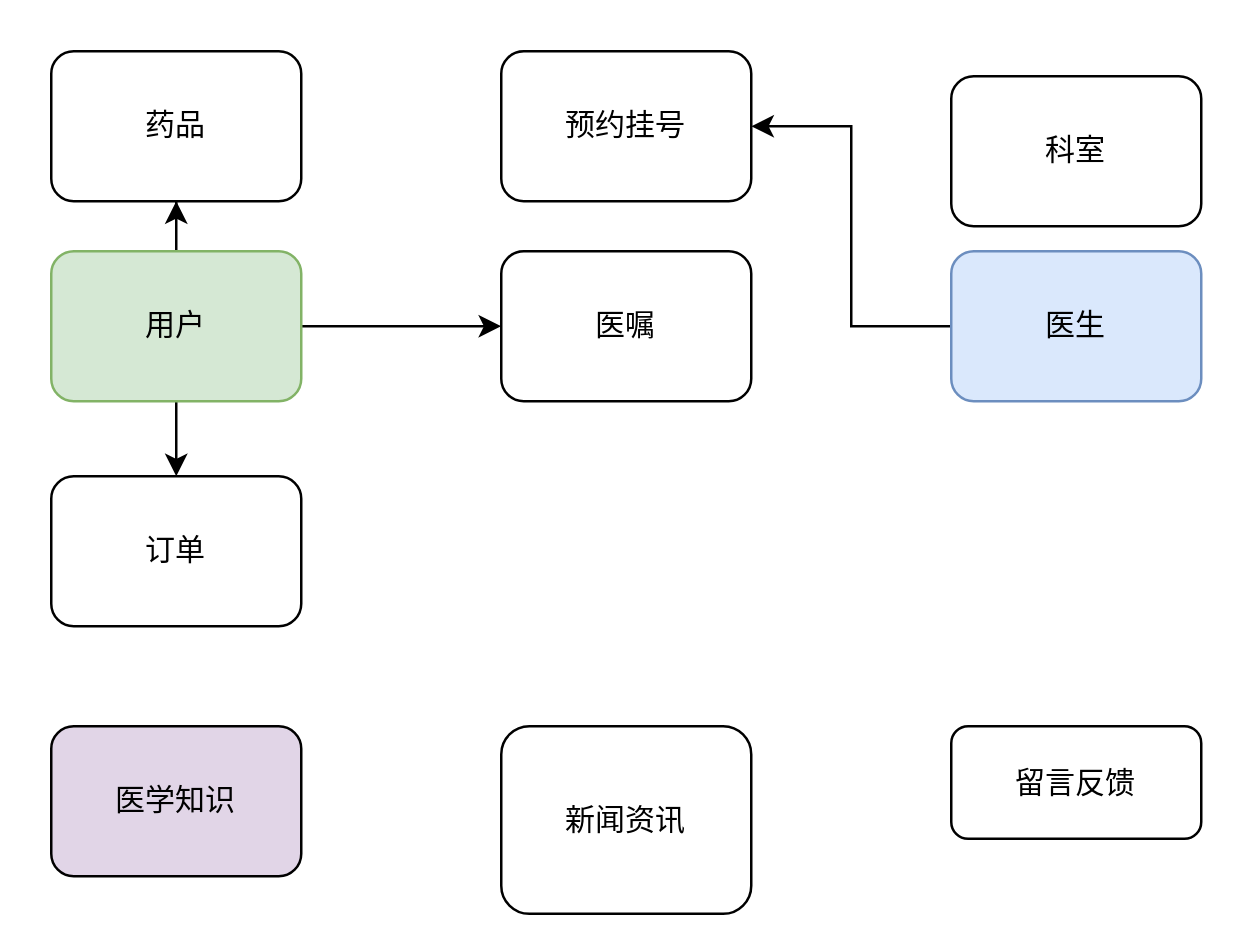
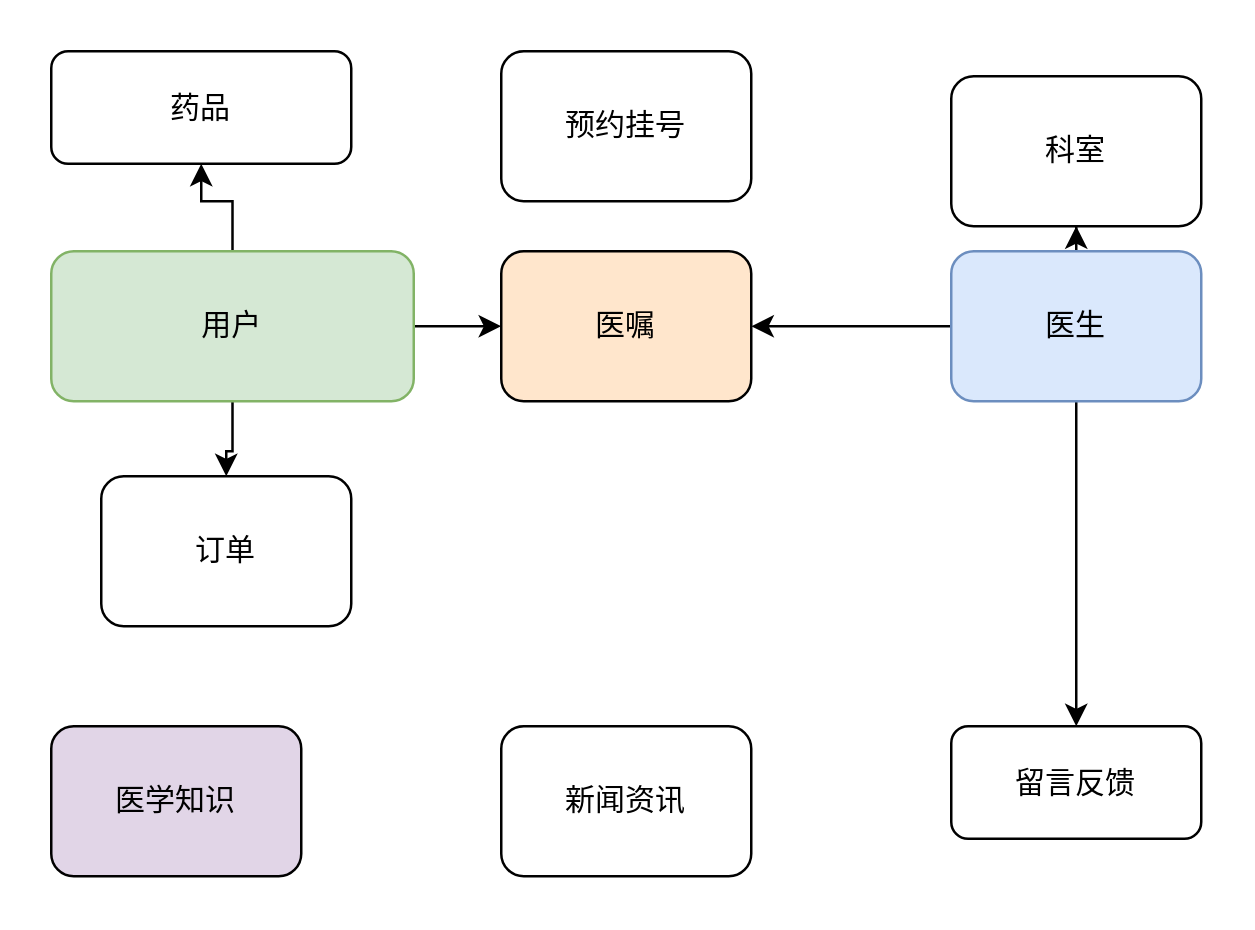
  <mxCell id="0" />
  <mxCell id="1" parent="0" />
  <mxCell id="2" value="" style="edgeStyle=orthogonalEdgeStyle;rounded=0;orthogonalLoop=1;jettySize=auto;html=1;" parent="1" source="5" target="10" edge="1"><mxGeometry relative="1" as="geometry" /></mxCell>
  <mxCell id="3" value="" style="edgeStyle=orthogonalEdgeStyle;rounded=0;orthogonalLoop=1;jettySize=auto;html=1;" parent="1" source="5" target="11" edge="1"><mxGeometry relative="1" as="geometry" /></mxCell>
  <mxCell id="4" style="edgeStyle=orthogonalEdgeStyle;rounded=0;orthogonalLoop=1;jettySize=auto;html=1;entryX=0;entryY=0.5;entryDx=0;entryDy=0;" parent="1" source="5" target="17" edge="1"><mxGeometry relative="1" as="geometry" /></mxCell>
- <mxCell id="5" value="用户" style="rounded=1;whiteSpace=wrap;html=1;fillColor=#d5e8d4;strokeColor=#82b366;" parent="1" vertex="1"><mxGeometry x="20" y="100" width="100" height="60" as="geometry" /></mxCell>
- <mxCell id="7" style="edgeStyle=orthogonalEdgeStyle;rounded=0;orthogonalLoop=1;jettySize=auto;html=1;entryX=1;entryY=0.5;entryDx=0;entryDy=0;" parent="1" source="9" target="16" edge="1"><mxGeometry relative="1" as="geometry" /></mxCell>
+ <mxCell id="5" value="用户" style="rounded=1;whiteSpace=wrap;html=1;fillColor=#d5e8d4;strokeColor=#82b366;" parent="1" vertex="1"><mxGeometry x="20" y="100" width="145" height="60" as="geometry" /></mxCell>
+ <mxCell id="6" style="edgeStyle=orthogonalEdgeStyle;rounded=0;orthogonalLoop=1;jettySize=auto;html=1;entryX=1;entryY=0.5;entryDx=0;entryDy=0;" parent="1" source="9" target="17" edge="1"><mxGeometry relative="1" as="geometry" /></mxCell>
+ <mxCell id="7" style="edgeStyle=orthogonalEdgeStyle;rounded=0;orthogonalLoop=1;jettySize=auto;html=1;" parent="1" source="9" target="15" edge="1"><mxGeometry relative="1" as="geometry" /></mxCell>
+ <mxCell id="8" value="" style="edgeStyle=orthogonalEdgeStyle;rounded=0;orthogonalLoop=1;jettySize=auto;html=1;" edge="1" parent="1" source="9" target="12"><mxGeometry relative="1" as="geometry" /></mxCell>
  <mxCell id="9" value="医生" style="rounded=1;whiteSpace=wrap;html=1;fillColor=#dae8fc;strokeColor=#6c8ebf;" parent="1" vertex="1"><mxGeometry x="380" y="100" width="100" height="60" as="geometry" /></mxCell>
- <mxCell id="10" value="药品" style="rounded=1;whiteSpace=wrap;html=1;" parent="1" vertex="1"><mxGeometry x="20" y="20" width="100" height="60" as="geometry" /></mxCell>
- <mxCell id="11" value="订单" style="rounded=1;whiteSpace=wrap;html=1;" parent="1" vertex="1"><mxGeometry x="20" y="190" width="100" height="60" as="geometry" /></mxCell>
+ <mxCell id="10" value="药品" style="rounded=1;whiteSpace=wrap;html=1;" parent="1" vertex="1"><mxGeometry x="20" y="20" width="120" height="45" as="geometry" /></mxCell>
+ <mxCell id="11" value="订单" style="rounded=1;whiteSpace=wrap;html=1;" parent="1" vertex="1"><mxGeometry x="40" y="190" width="100" height="60" as="geometry" /></mxCell>
  <mxCell id="12" value="科室" style="rounded=1;whiteSpace=wrap;html=1;" parent="1" vertex="1"><mxGeometry x="380" y="30" width="100" height="60" as="geometry" /></mxCell>
  <mxCell id="13" value="医学知识" style="rounded=1;whiteSpace=wrap;html=1;fillColor=#e1d5e7;" parent="1" vertex="1"><mxGeometry x="20" y="290" width="100" height="60" as="geometry" /></mxCell>
- <mxCell id="14" value="新闻资讯" style="rounded=1;whiteSpace=wrap;html=1;" parent="1" vertex="1"><mxGeometry x="200" y="290" width="100" height="75" as="geometry" /></mxCell>
+ <mxCell id="14" value="新闻资讯" style="rounded=1;whiteSpace=wrap;html=1;" parent="1" vertex="1"><mxGeometry x="200" y="290" width="100" height="60" as="geometry" /></mxCell>
  <mxCell id="15" value="留言反馈" style="rounded=1;whiteSpace=wrap;html=1;" parent="1" vertex="1"><mxGeometry x="380" y="290" width="100" height="45" as="geometry" /></mxCell>
  <mxCell id="16" value="预约挂号" style="rounded=1;whiteSpace=wrap;html=1;" parent="1" vertex="1"><mxGeometry x="200" y="20" width="100" height="60" as="geometry" /></mxCell>
- <mxCell id="17" value="医嘱" style="rounded=1;whiteSpace=wrap;html=1;" parent="1" vertex="1"><mxGeometry x="200" y="100" width="100" height="60" as="geometry" /></mxCell>
+ <mxCell id="17" value="医嘱" style="rounded=1;whiteSpace=wrap;html=1;fillColor=#ffe6cc;" parent="1" vertex="1"><mxGeometry x="200" y="100" width="100" height="60" as="geometry" /></mxCell>
